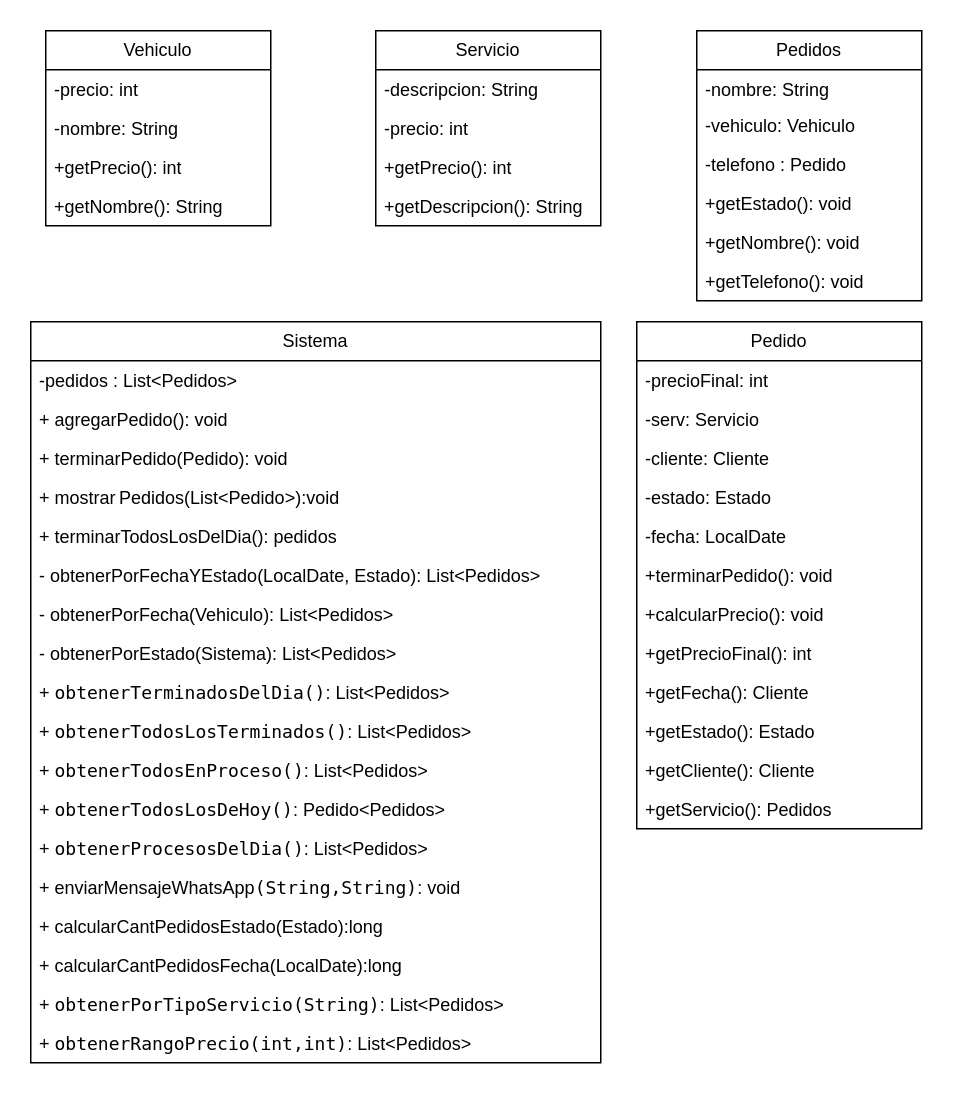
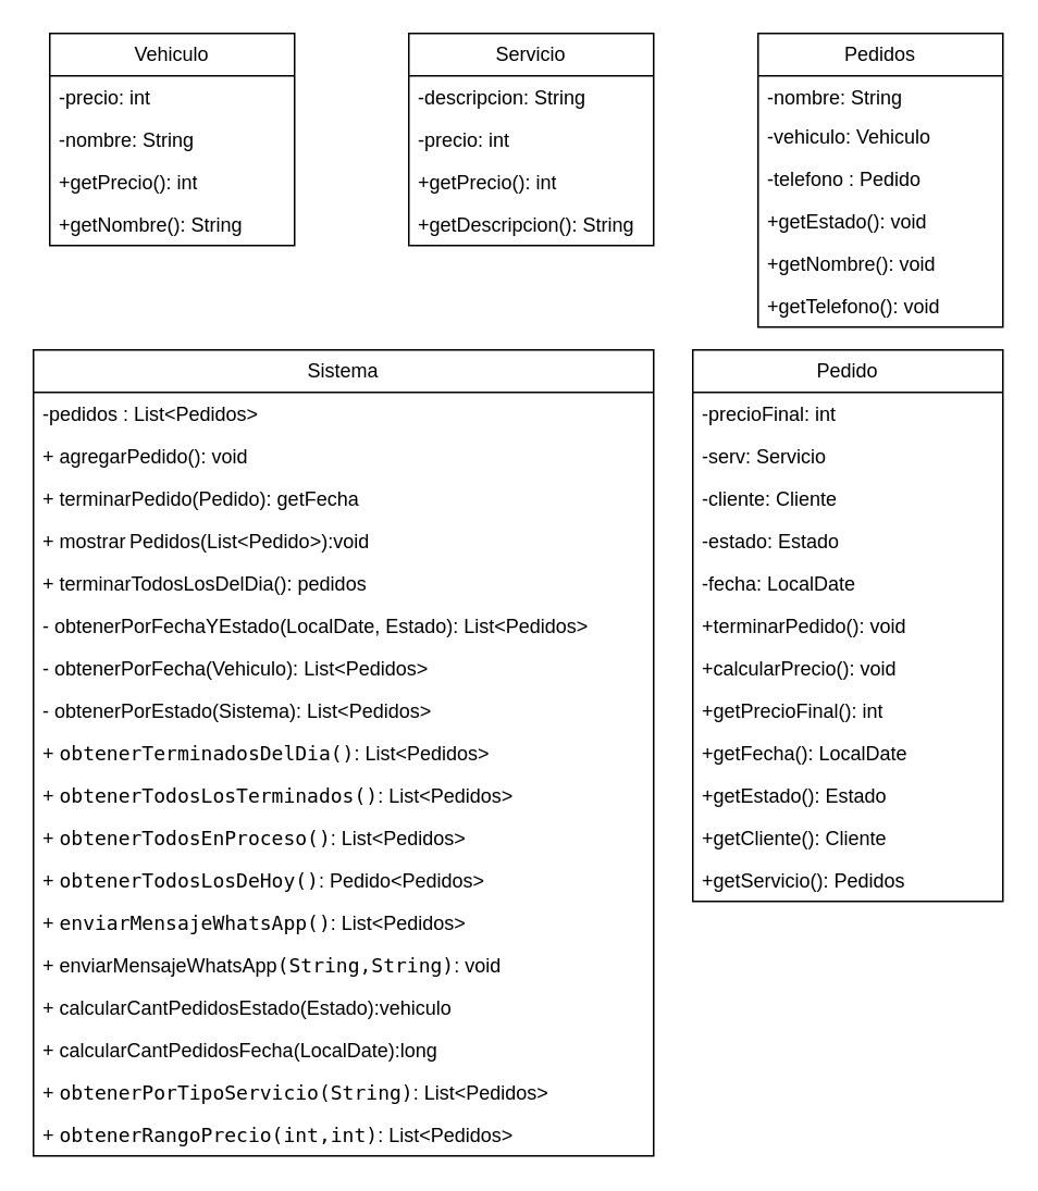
  <mxCell id="0" />
  <mxCell id="1" parent="0" />
  <mxCell id="2" value="Vehiculo" style="swimlane;fontStyle=0;childLayout=stackLayout;horizontal=1;startSize=26;fillColor=none;horizontalStack=0;resizeParent=1;resizeParentMax=0;resizeLast=0;collapsible=1;marginBottom=0;whiteSpace=wrap;html=1;" parent="1" vertex="1"><mxGeometry x="30" y="20" width="150" height="130" as="geometry"><mxRectangle x="140" y="80" width="90" height="30" as="alternateBounds" /></mxGeometry></mxCell>
  <mxCell id="3" value="-precio: int" style="text;strokeColor=none;fillColor=none;align=left;verticalAlign=top;spacingLeft=4;spacingRight=4;overflow=hidden;rotatable=0;points=[[0,0.5],[1,0.5]];portConstraint=eastwest;whiteSpace=wrap;html=1;" parent="2" vertex="1"><mxGeometry y="26" width="150" height="26" as="geometry" /></mxCell>
  <mxCell id="4" value="-nombre: String" style="text;strokeColor=none;fillColor=none;align=left;verticalAlign=top;spacingLeft=4;spacingRight=4;overflow=hidden;rotatable=0;points=[[0,0.5],[1,0.5]];portConstraint=eastwest;whiteSpace=wrap;html=1;" parent="2" vertex="1"><mxGeometry y="52" width="150" height="26" as="geometry" /></mxCell>
  <mxCell id="5" value="+getPrecio(): int" style="text;strokeColor=none;fillColor=none;align=left;verticalAlign=top;spacingLeft=4;spacingRight=4;overflow=hidden;rotatable=0;points=[[0,0.5],[1,0.5]];portConstraint=eastwest;whiteSpace=wrap;html=1;" parent="2" vertex="1"><mxGeometry y="78" width="150" height="26" as="geometry" /></mxCell>
  <mxCell id="6" value="+getNombre(): String" style="text;strokeColor=none;fillColor=none;align=left;verticalAlign=top;spacingLeft=4;spacingRight=4;overflow=hidden;rotatable=0;points=[[0,0.5],[1,0.5]];portConstraint=eastwest;whiteSpace=wrap;html=1;" vertex="1" parent="2"><mxGeometry y="104" width="150" height="26" as="geometry" /></mxCell>
  <mxCell id="7" value="Pedidos" style="swimlane;fontStyle=0;childLayout=stackLayout;horizontal=1;startSize=26;fillColor=none;horizontalStack=0;resizeParent=1;resizeParentMax=0;resizeLast=0;collapsible=1;marginBottom=0;whiteSpace=wrap;html=1;" parent="1" vertex="1"><mxGeometry x="464" y="20" width="150" height="180" as="geometry"><mxRectangle x="400" y="80" width="80" height="30" as="alternateBounds" /></mxGeometry></mxCell>
  <mxCell id="8" value="-nombre: String" style="text;strokeColor=none;fillColor=none;align=left;verticalAlign=top;spacingLeft=4;spacingRight=4;overflow=hidden;rotatable=0;points=[[0,0.5],[1,0.5]];portConstraint=eastwest;whiteSpace=wrap;html=1;" parent="7" vertex="1"><mxGeometry y="26" width="150" height="24" as="geometry" /></mxCell>
  <mxCell id="9" value="-vehiculo: Vehiculo&lt;div&gt;&lt;br&gt;&lt;/div&gt;" style="text;strokeColor=none;fillColor=none;align=left;verticalAlign=top;spacingLeft=4;spacingRight=4;overflow=hidden;rotatable=0;points=[[0,0.5],[1,0.5]];portConstraint=eastwest;whiteSpace=wrap;html=1;" parent="7" vertex="1"><mxGeometry y="50" width="150" height="26" as="geometry" /></mxCell>
  <mxCell id="10" value="-telefono : Pedido" style="text;strokeColor=none;fillColor=none;align=left;verticalAlign=top;spacingLeft=4;spacingRight=4;overflow=hidden;rotatable=0;points=[[0,0.5],[1,0.5]];portConstraint=eastwest;whiteSpace=wrap;html=1;" parent="7" vertex="1"><mxGeometry y="76" width="150" height="26" as="geometry" /></mxCell>
  <mxCell id="11" value="&lt;div&gt;+getEstado(): void&lt;/div&gt;" style="text;strokeColor=none;fillColor=none;align=left;verticalAlign=top;spacingLeft=4;spacingRight=4;overflow=hidden;rotatable=0;points=[[0,0.5],[1,0.5]];portConstraint=eastwest;whiteSpace=wrap;html=1;" parent="7" vertex="1"><mxGeometry y="102" width="150" height="26" as="geometry" /></mxCell>
  <mxCell id="12" value="&lt;div&gt;+getNombre(): void&lt;/div&gt;" style="text;strokeColor=none;fillColor=none;align=left;verticalAlign=top;spacingLeft=4;spacingRight=4;overflow=hidden;rotatable=0;points=[[0,0.5],[1,0.5]];portConstraint=eastwest;whiteSpace=wrap;html=1;" parent="7" vertex="1"><mxGeometry y="128" width="150" height="26" as="geometry" /></mxCell>
  <mxCell id="13" value="&lt;div&gt;+getTelefono(): void&lt;/div&gt;" style="text;strokeColor=none;fillColor=none;align=left;verticalAlign=top;spacingLeft=4;spacingRight=4;overflow=hidden;rotatable=0;points=[[0,0.5],[1,0.5]];portConstraint=eastwest;whiteSpace=wrap;html=1;" parent="7" vertex="1"><mxGeometry y="154" width="150" height="26" as="geometry" /></mxCell>
  <mxCell id="14" value="Sistema" style="swimlane;fontStyle=0;childLayout=stackLayout;horizontal=1;startSize=26;fillColor=none;horizontalStack=0;resizeParent=1;resizeParentMax=0;resizeLast=0;collapsible=1;marginBottom=0;whiteSpace=wrap;html=1;" parent="1" vertex="1"><mxGeometry x="20" y="214" width="380" height="494" as="geometry"><mxRectangle x="10" y="204" width="80" height="30" as="alternateBounds" /></mxGeometry></mxCell>
  <mxCell id="15" value="-pedidos : List&amp;lt;Pedidos&amp;gt;" style="text;strokeColor=none;fillColor=none;align=left;verticalAlign=top;spacingLeft=4;spacingRight=4;overflow=hidden;rotatable=0;points=[[0,0.5],[1,0.5]];portConstraint=eastwest;whiteSpace=wrap;html=1;" parent="14" vertex="1"><mxGeometry y="26" width="380" height="26" as="geometry" /></mxCell>
  <mxCell id="16" value="+ agregarPedido(): void" style="text;strokeColor=none;fillColor=none;align=left;verticalAlign=top;spacingLeft=4;spacingRight=4;overflow=hidden;rotatable=0;points=[[0,0.5],[1,0.5]];portConstraint=eastwest;whiteSpace=wrap;html=1;" parent="14" vertex="1"><mxGeometry y="52" width="380" height="26" as="geometry" /></mxCell>
- <mxCell id="17" value="+ terminarPedido(Pedido): void" style="text;strokeColor=none;fillColor=none;align=left;verticalAlign=top;spacingLeft=4;spacingRight=4;overflow=hidden;rotatable=0;points=[[0,0.5],[1,0.5]];portConstraint=eastwest;whiteSpace=wrap;html=1;" parent="14" vertex="1"><mxGeometry y="78" width="380" height="26" as="geometry" /></mxCell>
+ <mxCell id="17" value="+ terminarPedido(Pedido): getFecha" style="text;strokeColor=none;fillColor=none;align=left;verticalAlign=top;spacingLeft=4;spacingRight=4;overflow=hidden;rotatable=0;points=[[0,0.5],[1,0.5]];portConstraint=eastwest;whiteSpace=wrap;html=1;" parent="14" vertex="1"><mxGeometry y="78" width="380" height="26" as="geometry" /></mxCell>
  <mxCell id="18" value="+ mostrar&lt;span style=&quot;white-space: pre;&quot;&gt;&#09;&lt;/span&gt;Pedidos(List&amp;lt;Pedido&amp;gt;):void" style="text;strokeColor=none;fillColor=none;align=left;verticalAlign=top;spacingLeft=4;spacingRight=4;overflow=hidden;rotatable=0;points=[[0,0.5],[1,0.5]];portConstraint=eastwest;whiteSpace=wrap;html=1;" vertex="1" parent="14"><mxGeometry y="104" width="380" height="26" as="geometry" /></mxCell>
  <mxCell id="19" value="+ terminarTodosLosDelDia(): pedidos" style="text;strokeColor=none;fillColor=none;align=left;verticalAlign=top;spacingLeft=4;spacingRight=4;overflow=hidden;rotatable=0;points=[[0,0.5],[1,0.5]];portConstraint=eastwest;whiteSpace=wrap;html=1;" parent="14" vertex="1"><mxGeometry y="130" width="380" height="26" as="geometry" /></mxCell>
  <mxCell id="20" value="- obtenerPorFechaYEstado(LocalDate, Estado): List&amp;lt;Pedidos&amp;gt;" style="text;strokeColor=none;fillColor=none;align=left;verticalAlign=top;spacingLeft=4;spacingRight=4;overflow=hidden;rotatable=0;points=[[0,0.5],[1,0.5]];portConstraint=eastwest;whiteSpace=wrap;html=1;" parent="14" vertex="1"><mxGeometry y="156" width="380" height="26" as="geometry" /></mxCell>
  <mxCell id="21" value="- obtenerPorFecha(Vehiculo): List&amp;lt;Pedidos&amp;gt;" style="text;strokeColor=none;fillColor=none;align=left;verticalAlign=top;spacingLeft=4;spacingRight=4;overflow=hidden;rotatable=0;points=[[0,0.5],[1,0.5]];portConstraint=eastwest;whiteSpace=wrap;html=1;" parent="14" vertex="1"><mxGeometry y="182" width="380" height="26" as="geometry" /></mxCell>
  <mxCell id="22" value="- obtenerPorEstado(Sistema): List&amp;lt;Pedidos&amp;gt;" style="text;strokeColor=none;fillColor=none;align=left;verticalAlign=top;spacingLeft=4;spacingRight=4;overflow=hidden;rotatable=0;points=[[0,0.5],[1,0.5]];portConstraint=eastwest;whiteSpace=wrap;html=1;" parent="14" vertex="1"><mxGeometry y="208" width="380" height="26" as="geometry" /></mxCell>
  <mxCell id="23" value="+&amp;nbsp;&lt;span style=&quot;font-family: &amp;quot;JetBrains Mono&amp;quot;, monospace;&quot;&gt;obtenerTerminadosDelDia&lt;/span&gt;&lt;span style=&quot;font-family: &amp;quot;JetBrains Mono&amp;quot;, monospace;&quot;&gt;()&lt;/span&gt;&lt;span style=&quot;background-color: initial;&quot;&gt;: List&amp;lt;Pedidos&amp;gt;&lt;/span&gt;" style="text;strokeColor=none;fillColor=none;align=left;verticalAlign=top;spacingLeft=4;spacingRight=4;overflow=hidden;rotatable=0;points=[[0,0.5],[1,0.5]];portConstraint=eastwest;whiteSpace=wrap;html=1;" parent="14" vertex="1"><mxGeometry y="234" width="380" height="26" as="geometry" /></mxCell>
  <mxCell id="24" value="+&amp;nbsp;&lt;span style=&quot;font-family: &amp;quot;JetBrains Mono&amp;quot;, monospace;&quot;&gt;obtenerTodosLosTerminados&lt;/span&gt;&lt;span style=&quot;font-family: &amp;quot;JetBrains Mono&amp;quot;, monospace;&quot;&gt;()&lt;/span&gt;&lt;span style=&quot;background-color: initial;&quot;&gt;: List&amp;lt;Pedidos&amp;gt;&lt;/span&gt;" style="text;strokeColor=none;fillColor=none;align=left;verticalAlign=top;spacingLeft=4;spacingRight=4;overflow=hidden;rotatable=0;points=[[0,0.5],[1,0.5]];portConstraint=eastwest;whiteSpace=wrap;html=1;" parent="14" vertex="1"><mxGeometry y="260" width="380" height="26" as="geometry" /></mxCell>
  <mxCell id="25" value="+&amp;nbsp;&lt;span style=&quot;font-family: &amp;quot;JetBrains Mono&amp;quot;, monospace;&quot;&gt;obtenerTodosEnProceso&lt;/span&gt;&lt;span style=&quot;font-family: &amp;quot;JetBrains Mono&amp;quot;, monospace;&quot;&gt;()&lt;/span&gt;&lt;span style=&quot;background-color: initial;&quot;&gt;: List&amp;lt;Pedidos&amp;gt;&lt;/span&gt;" style="text;strokeColor=none;fillColor=none;align=left;verticalAlign=top;spacingLeft=4;spacingRight=4;overflow=hidden;rotatable=0;points=[[0,0.5],[1,0.5]];portConstraint=eastwest;whiteSpace=wrap;html=1;" parent="14" vertex="1"><mxGeometry y="286" width="380" height="26" as="geometry" /></mxCell>
  <mxCell id="26" value="+&amp;nbsp;&lt;span style=&quot;font-family: &amp;quot;JetBrains Mono&amp;quot;, monospace;&quot;&gt;obtenerTodosLosDeHoy&lt;/span&gt;&lt;span style=&quot;font-family: &amp;quot;JetBrains Mono&amp;quot;, monospace;&quot;&gt;()&lt;/span&gt;&lt;span style=&quot;background-color: initial;&quot;&gt;: Pedido&amp;lt;Pedidos&amp;gt;&lt;/span&gt;" style="text;strokeColor=none;fillColor=none;align=left;verticalAlign=top;spacingLeft=4;spacingRight=4;overflow=hidden;rotatable=0;points=[[0,0.5],[1,0.5]];portConstraint=eastwest;whiteSpace=wrap;html=1;" parent="14" vertex="1"><mxGeometry y="312" width="380" height="26" as="geometry" /></mxCell>
- <mxCell id="27" value="+&amp;nbsp;&lt;span style=&quot;font-family: &amp;quot;JetBrains Mono&amp;quot;, monospace;&quot;&gt;obtenerProcesosDelDia&lt;/span&gt;&lt;span style=&quot;font-family: &amp;quot;JetBrains Mono&amp;quot;, monospace;&quot;&gt;()&lt;/span&gt;&lt;span style=&quot;background-color: initial;&quot;&gt;: List&amp;lt;Pedidos&amp;gt;&lt;/span&gt;" style="text;strokeColor=none;fillColor=none;align=left;verticalAlign=top;spacingLeft=4;spacingRight=4;overflow=hidden;rotatable=0;points=[[0,0.5],[1,0.5]];portConstraint=eastwest;whiteSpace=wrap;html=1;" vertex="1" parent="14"><mxGeometry y="338" width="380" height="26" as="geometry" /></mxCell>
+ <mxCell id="27" value="+&amp;nbsp;&lt;span style=&quot;font-family: &amp;quot;JetBrains Mono&amp;quot;, monospace;&quot;&gt;enviarMensajeWhatsApp&lt;/span&gt;&lt;span style=&quot;font-family: &amp;quot;JetBrains Mono&amp;quot;, monospace;&quot;&gt;()&lt;/span&gt;&lt;span style=&quot;background-color: initial;&quot;&gt;: List&amp;lt;Pedidos&amp;gt;&lt;/span&gt;" style="text;strokeColor=none;fillColor=none;align=left;verticalAlign=top;spacingLeft=4;spacingRight=4;overflow=hidden;rotatable=0;points=[[0,0.5],[1,0.5]];portConstraint=eastwest;whiteSpace=wrap;html=1;" vertex="1" parent="14"><mxGeometry y="338" width="380" height="26" as="geometry" /></mxCell>
  <mxCell id="28" value="+ enviarMensajeWhatsApp&lt;span style=&quot;font-family: &amp;quot;JetBrains Mono&amp;quot;, monospace;&quot;&gt;(String,String)&lt;/span&gt;&lt;span style=&quot;background-color: initial;&quot;&gt;: void&lt;/span&gt;" style="text;strokeColor=none;fillColor=none;align=left;verticalAlign=top;spacingLeft=4;spacingRight=4;overflow=hidden;rotatable=0;points=[[0,0.5],[1,0.5]];portConstraint=eastwest;whiteSpace=wrap;html=1;" parent="14" vertex="1"><mxGeometry y="364" width="380" height="26" as="geometry" /></mxCell>
- <mxCell id="29" value="+ calcularCantPedidosEstado(Estado):long" style="text;strokeColor=none;fillColor=none;align=left;verticalAlign=top;spacingLeft=4;spacingRight=4;overflow=hidden;rotatable=0;points=[[0,0.5],[1,0.5]];portConstraint=eastwest;whiteSpace=wrap;html=1;" vertex="1" parent="14"><mxGeometry y="390" width="380" height="26" as="geometry" /></mxCell>
+ <mxCell id="29" value="+ calcularCantPedidosEstado(Estado):vehiculo" style="text;strokeColor=none;fillColor=none;align=left;verticalAlign=top;spacingLeft=4;spacingRight=4;overflow=hidden;rotatable=0;points=[[0,0.5],[1,0.5]];portConstraint=eastwest;whiteSpace=wrap;html=1;" vertex="1" parent="14"><mxGeometry y="390" width="380" height="26" as="geometry" /></mxCell>
  <mxCell id="30" value="+ calcularCantPedidosFecha(LocalDate):long" style="text;strokeColor=none;fillColor=none;align=left;verticalAlign=top;spacingLeft=4;spacingRight=4;overflow=hidden;rotatable=0;points=[[0,0.5],[1,0.5]];portConstraint=eastwest;whiteSpace=wrap;html=1;" vertex="1" parent="14"><mxGeometry y="416" width="380" height="26" as="geometry" /></mxCell>
  <mxCell id="31" value="+&amp;nbsp;&lt;span style=&quot;font-family: &amp;quot;JetBrains Mono&amp;quot;, monospace;&quot;&gt;obtenerPorTipoServicio&lt;/span&gt;&lt;span style=&quot;font-family: &amp;quot;JetBrains Mono&amp;quot;, monospace;&quot;&gt;(String)&lt;/span&gt;&lt;span style=&quot;background-color: initial;&quot;&gt;: List&amp;lt;Pedidos&amp;gt;&lt;/span&gt;" style="text;strokeColor=none;fillColor=none;align=left;verticalAlign=top;spacingLeft=4;spacingRight=4;overflow=hidden;rotatable=0;points=[[0,0.5],[1,0.5]];portConstraint=eastwest;whiteSpace=wrap;html=1;" vertex="1" parent="14"><mxGeometry y="442" width="380" height="26" as="geometry" /></mxCell>
  <mxCell id="32" value="+&amp;nbsp;&lt;span style=&quot;font-family: &amp;quot;JetBrains Mono&amp;quot;, monospace;&quot;&gt;obtenerRangoPrecio&lt;/span&gt;&lt;span style=&quot;font-family: &amp;quot;JetBrains Mono&amp;quot;, monospace;&quot;&gt;(int,int)&lt;/span&gt;&lt;span style=&quot;background-color: initial;&quot;&gt;: List&amp;lt;Pedidos&amp;gt;&lt;/span&gt;" style="text;strokeColor=none;fillColor=none;align=left;verticalAlign=top;spacingLeft=4;spacingRight=4;overflow=hidden;rotatable=0;points=[[0,0.5],[1,0.5]];portConstraint=eastwest;whiteSpace=wrap;html=1;" vertex="1" parent="14"><mxGeometry y="468" width="380" height="26" as="geometry" /></mxCell>
  <mxCell id="33" value="Pedido" style="swimlane;fontStyle=0;childLayout=stackLayout;horizontal=1;startSize=26;fillColor=none;horizontalStack=0;resizeParent=1;resizeParentMax=0;resizeLast=0;collapsible=1;marginBottom=0;whiteSpace=wrap;html=1;" parent="1" vertex="1"><mxGeometry x="424" y="214" width="190" height="338" as="geometry"><mxRectangle x="500" y="80" width="80" height="30" as="alternateBounds" /></mxGeometry></mxCell>
  <mxCell id="34" value="-precioFinal: int" style="text;strokeColor=none;fillColor=none;align=left;verticalAlign=top;spacingLeft=4;spacingRight=4;overflow=hidden;rotatable=0;points=[[0,0.5],[1,0.5]];portConstraint=eastwest;whiteSpace=wrap;html=1;" parent="33" vertex="1"><mxGeometry y="26" width="190" height="26" as="geometry" /></mxCell>
  <mxCell id="35" value="-serv: Servicio" style="text;strokeColor=none;fillColor=none;align=left;verticalAlign=top;spacingLeft=4;spacingRight=4;overflow=hidden;rotatable=0;points=[[0,0.5],[1,0.5]];portConstraint=eastwest;whiteSpace=wrap;html=1;" parent="33" vertex="1"><mxGeometry y="52" width="190" height="26" as="geometry" /></mxCell>
  <mxCell id="36" value="-cliente: Cliente" style="text;strokeColor=none;fillColor=none;align=left;verticalAlign=top;spacingLeft=4;spacingRight=4;overflow=hidden;rotatable=0;points=[[0,0.5],[1,0.5]];portConstraint=eastwest;whiteSpace=wrap;html=1;" parent="33" vertex="1"><mxGeometry y="78" width="190" height="26" as="geometry" /></mxCell>
  <mxCell id="37" value="&lt;div&gt;-estado: Estado&lt;/div&gt;" style="text;strokeColor=none;fillColor=none;align=left;verticalAlign=top;spacingLeft=4;spacingRight=4;overflow=hidden;rotatable=0;points=[[0,0.5],[1,0.5]];portConstraint=eastwest;whiteSpace=wrap;html=1;" parent="33" vertex="1"><mxGeometry y="104" width="190" height="26" as="geometry" /></mxCell>
  <mxCell id="38" value="-fecha&lt;span style=&quot;color: rgba(0, 0, 0, 0); font-family: monospace; font-size: 0px; text-wrap: nowrap;&quot;&gt;3CmxGraphModel%3E%3Croot%3E%3CmxCell%20id%3D%220%22%2F%3E%3CmxCell%20id%3D%221%22%20parent%3D%220%22%2F%3E%3CmxCell%20id%3D%222%22%20value%3D%22-duenio%3A%20Duenio%22%20style%3D%22text%3BstrokeColor%3Dnone%3BfillColor%3Dnone%3Balign%3Dleft%3BverticalAlign%3Dtop%3BspacingLeft%3D4%3BspacingRight%3D4%3Boverflow%3Dhidden%3Brotatable%3D0%3Bpoints%3D%5B%5B0%2C0.5%5D%2C%5B1%2C0.5%5D%5D%3BportConstraint%3Deastwest%3BwhiteSpace%3Dwrap%3Bhtml%3D1%3B%22%20vertex%3D%221%22%20parent%3D%221%22%3E%3CmxGeometry%20x%3D%22280%22%20y%3D%22408%22%20width%3D%22190%22%20height%3D%2226%22%20as%3D%22geometry%22%2F%3E%3C%2FmxCell%3E%3C%2Froot%3E%3C%2FmxGraphModel%3E&lt;/span&gt;: LocalDate&lt;div&gt;&lt;br&gt;&lt;/div&gt;" style="text;strokeColor=none;fillColor=none;align=left;verticalAlign=top;spacingLeft=4;spacingRight=4;overflow=hidden;rotatable=0;points=[[0,0.5],[1,0.5]];portConstraint=eastwest;whiteSpace=wrap;html=1;" parent="33" vertex="1"><mxGeometry y="130" width="190" height="26" as="geometry" /></mxCell>
  <mxCell id="39" value="+terminarPedido(): void" style="text;strokeColor=none;fillColor=none;align=left;verticalAlign=top;spacingLeft=4;spacingRight=4;overflow=hidden;rotatable=0;points=[[0,0.5],[1,0.5]];portConstraint=eastwest;whiteSpace=wrap;html=1;" parent="33" vertex="1"><mxGeometry y="156" width="190" height="26" as="geometry" /></mxCell>
  <mxCell id="40" value="+calcularPrecio(): void" style="text;strokeColor=none;fillColor=none;align=left;verticalAlign=top;spacingLeft=4;spacingRight=4;overflow=hidden;rotatable=0;points=[[0,0.5],[1,0.5]];portConstraint=eastwest;whiteSpace=wrap;html=1;" parent="33" vertex="1"><mxGeometry y="182" width="190" height="26" as="geometry" /></mxCell>
  <mxCell id="41" value="+getPrecioFinal(): int" style="text;strokeColor=none;fillColor=none;align=left;verticalAlign=top;spacingLeft=4;spacingRight=4;overflow=hidden;rotatable=0;points=[[0,0.5],[1,0.5]];portConstraint=eastwest;whiteSpace=wrap;html=1;" parent="33" vertex="1"><mxGeometry y="208" width="190" height="26" as="geometry" /></mxCell>
- <mxCell id="42" value="+getFecha(): Cliente" style="text;strokeColor=none;fillColor=none;align=left;verticalAlign=top;spacingLeft=4;spacingRight=4;overflow=hidden;rotatable=0;points=[[0,0.5],[1,0.5]];portConstraint=eastwest;whiteSpace=wrap;html=1;" parent="33" vertex="1"><mxGeometry y="234" width="190" height="26" as="geometry" /></mxCell>
+ <mxCell id="42" value="+getFecha(): LocalDate" style="text;strokeColor=none;fillColor=none;align=left;verticalAlign=top;spacingLeft=4;spacingRight=4;overflow=hidden;rotatable=0;points=[[0,0.5],[1,0.5]];portConstraint=eastwest;whiteSpace=wrap;html=1;" parent="33" vertex="1"><mxGeometry y="234" width="190" height="26" as="geometry" /></mxCell>
  <mxCell id="43" value="+getEstado(): Estado" style="text;strokeColor=none;fillColor=none;align=left;verticalAlign=top;spacingLeft=4;spacingRight=4;overflow=hidden;rotatable=0;points=[[0,0.5],[1,0.5]];portConstraint=eastwest;whiteSpace=wrap;html=1;" parent="33" vertex="1"><mxGeometry y="260" width="190" height="26" as="geometry" /></mxCell>
  <mxCell id="44" value="+getCliente(): Cliente" style="text;strokeColor=none;fillColor=none;align=left;verticalAlign=top;spacingLeft=4;spacingRight=4;overflow=hidden;rotatable=0;points=[[0,0.5],[1,0.5]];portConstraint=eastwest;whiteSpace=wrap;html=1;" vertex="1" parent="33"><mxGeometry y="286" width="190" height="26" as="geometry" /></mxCell>
  <mxCell id="45" value="+getServicio(): Pedidos" style="text;strokeColor=none;fillColor=none;align=left;verticalAlign=top;spacingLeft=4;spacingRight=4;overflow=hidden;rotatable=0;points=[[0,0.5],[1,0.5]];portConstraint=eastwest;whiteSpace=wrap;html=1;" parent="33" vertex="1"><mxGeometry y="312" width="190" height="26" as="geometry" /></mxCell>
  <mxCell id="46" value="Servicio" style="swimlane;fontStyle=0;childLayout=stackLayout;horizontal=1;startSize=26;fillColor=none;horizontalStack=0;resizeParent=1;resizeParentMax=0;resizeLast=0;collapsible=1;marginBottom=0;whiteSpace=wrap;html=1;" parent="1" vertex="1"><mxGeometry x="250" y="20" width="150" height="130" as="geometry"><mxRectangle x="300" y="80" width="80" height="30" as="alternateBounds" /></mxGeometry></mxCell>
  <mxCell id="47" value="-descripcion: String" style="text;strokeColor=none;fillColor=none;align=left;verticalAlign=top;spacingLeft=4;spacingRight=4;overflow=hidden;rotatable=0;points=[[0,0.5],[1,0.5]];portConstraint=eastwest;whiteSpace=wrap;html=1;" parent="46" vertex="1"><mxGeometry y="26" width="150" height="26" as="geometry" /></mxCell>
  <mxCell id="48" value="-precio: int" style="text;strokeColor=none;fillColor=none;align=left;verticalAlign=top;spacingLeft=4;spacingRight=4;overflow=hidden;rotatable=0;points=[[0,0.5],[1,0.5]];portConstraint=eastwest;whiteSpace=wrap;html=1;" parent="46" vertex="1"><mxGeometry y="52" width="150" height="26" as="geometry" /></mxCell>
  <mxCell id="49" value="+getPrecio(): int" style="text;strokeColor=none;fillColor=none;align=left;verticalAlign=top;spacingLeft=4;spacingRight=4;overflow=hidden;rotatable=0;points=[[0,0.5],[1,0.5]];portConstraint=eastwest;whiteSpace=wrap;html=1;" parent="46" vertex="1"><mxGeometry y="78" width="150" height="26" as="geometry" /></mxCell>
  <mxCell id="50" value="+getDescripcion(): String" style="text;strokeColor=none;fillColor=none;align=left;verticalAlign=top;spacingLeft=4;spacingRight=4;overflow=hidden;rotatable=0;points=[[0,0.5],[1,0.5]];portConstraint=eastwest;whiteSpace=wrap;html=1;" vertex="1" parent="46"><mxGeometry y="104" width="150" height="26" as="geometry" /></mxCell>
